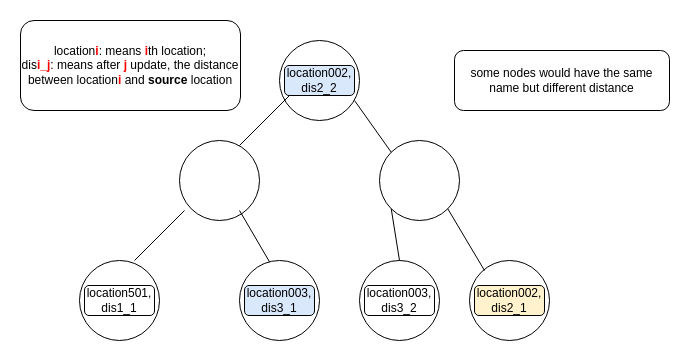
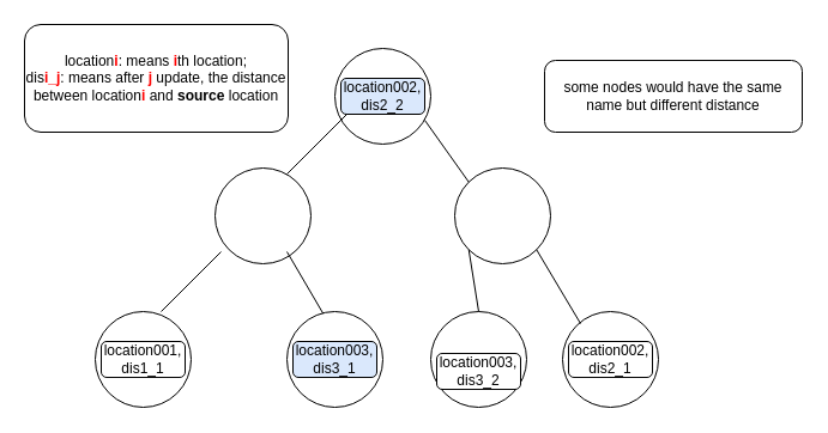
  <mxCell id="0" />
  <mxCell id="1" parent="0" />
  <mxCell id="2" value="" style="ellipse;whiteSpace=wrap;html=1;aspect=fixed;" vertex="1" parent="1"><mxGeometry x="279" y="40" width="80" height="80" as="geometry" /></mxCell>
  <mxCell id="3" value="location002, dis2_2" style="rounded=1;whiteSpace=wrap;html=1;fillColor=#dae8fc;" vertex="1" parent="1"><mxGeometry x="284" y="65" width="70" height="30" as="geometry" /></mxCell>
  <mxCell id="4" value="" style="ellipse;whiteSpace=wrap;html=1;aspect=fixed;" vertex="1" parent="1"><mxGeometry x="179" y="140" width="80" height="80" as="geometry" /></mxCell>
  <mxCell id="5" value="" style="ellipse;whiteSpace=wrap;html=1;aspect=fixed;" vertex="1" parent="1"><mxGeometry x="379" y="140" width="80" height="80" as="geometry" /></mxCell>
  <mxCell id="6" value="" style="ellipse;whiteSpace=wrap;html=1;aspect=fixed;" vertex="1" parent="1"><mxGeometry x="79" y="260" width="80" height="80" as="geometry" /></mxCell>
- <mxCell id="7" value="location501, dis1_1" style="rounded=1;whiteSpace=wrap;html=1;" vertex="1" parent="1"><mxGeometry x="84" y="285" width="70" height="30" as="geometry" /></mxCell>
+ <mxCell id="7" value="location001, dis1_1" style="rounded=1;whiteSpace=wrap;html=1;" vertex="1" parent="1"><mxGeometry x="84" y="285" width="70" height="30" as="geometry" /></mxCell>
  <mxCell id="8" value="" style="ellipse;whiteSpace=wrap;html=1;aspect=fixed;" vertex="1" parent="1"><mxGeometry x="239" y="260" width="80" height="80" as="geometry" /></mxCell>
  <mxCell id="9" value="location003, dis3_1" style="rounded=1;whiteSpace=wrap;html=1;fillColor=#dae8fc;" vertex="1" parent="1"><mxGeometry x="244" y="285" width="70" height="30" as="geometry" /></mxCell>
  <mxCell id="10" value="" style="ellipse;whiteSpace=wrap;html=1;aspect=fixed;" vertex="1" parent="1"><mxGeometry x="359" y="260" width="80" height="80" as="geometry" /></mxCell>
- <mxCell id="11" value="location003, dis3_2" style="rounded=1;whiteSpace=wrap;html=1;" vertex="1" parent="1"><mxGeometry x="364" y="285" width="70" height="30" as="geometry" /></mxCell>
+ <mxCell id="11" value="location003, dis3_2" style="rounded=1;whiteSpace=wrap;html=1;" vertex="1" parent="1"><mxGeometry x="364" y="295" width="70" height="30" as="geometry" /></mxCell>
  <mxCell id="12" value="" style="ellipse;whiteSpace=wrap;html=1;aspect=fixed;" vertex="1" parent="1"><mxGeometry x="469" y="260" width="80" height="80" as="geometry" /></mxCell>
- <mxCell id="13" value="location002, dis2_1" style="rounded=1;whiteSpace=wrap;html=1;fillColor=#fff2cc;" vertex="1" parent="1"><mxGeometry x="474" y="285" width="70" height="30" as="geometry" /></mxCell>
+ <mxCell id="13" value="location002, dis2_1" style="rounded=1;whiteSpace=wrap;html=1;" vertex="1" parent="1"><mxGeometry x="474" y="285" width="70" height="30" as="geometry" /></mxCell>
  <mxCell id="14" value="" style="endArrow=none;html=1;rounded=0;" edge="1" parent="1"><mxGeometry width="50" height="50" relative="1" as="geometry"><mxPoint x="239" y="145" as="sourcePoint" /><mxPoint x="289" y="95" as="targetPoint" /></mxGeometry></mxCell>
  <mxCell id="15" value="" style="endArrow=none;html=1;rounded=0;" edge="1" parent="1"><mxGeometry width="50" height="50" relative="1" as="geometry"><mxPoint x="134" y="260" as="sourcePoint" /><mxPoint x="184" y="210" as="targetPoint" /></mxGeometry></mxCell>
  <mxCell id="16" value="" style="endArrow=none;html=1;rounded=0;entryX=0;entryY=1;entryDx=0;entryDy=0;exitX=0.5;exitY=0;exitDx=0;exitDy=0;" edge="1" parent="1" source="10" target="5"><mxGeometry width="50" height="50" relative="1" as="geometry"><mxPoint x="374" y="270" as="sourcePoint" /><mxPoint x="424" y="220" as="targetPoint" /></mxGeometry></mxCell>
  <mxCell id="17" value="" style="endArrow=none;html=1;rounded=0;exitX=0.377;exitY=0.02;exitDx=0;exitDy=0;exitPerimeter=0;" edge="1" parent="1" source="8"><mxGeometry width="50" height="50" relative="1" as="geometry"><mxPoint x="329" y="290" as="sourcePoint" /><mxPoint x="239" y="210" as="targetPoint" /></mxGeometry></mxCell>
  <mxCell id="18" value="" style="endArrow=none;html=1;rounded=0;exitX=0;exitY=0;exitDx=0;exitDy=0;" edge="1" parent="1" source="5"><mxGeometry width="50" height="50" relative="1" as="geometry"><mxPoint x="304" y="150" as="sourcePoint" /><mxPoint x="354" y="100" as="targetPoint" /></mxGeometry></mxCell>
  <mxCell id="19" value="" style="endArrow=none;html=1;rounded=0;entryX=1;entryY=1;entryDx=0;entryDy=0;" edge="1" parent="1" target="5"><mxGeometry width="50" height="50" relative="1" as="geometry"><mxPoint x="484" y="270" as="sourcePoint" /><mxPoint x="534" y="220" as="targetPoint" /></mxGeometry></mxCell>
  <mxCell id="20" value="location&lt;font color=&quot;#ff0000&quot;&gt;&lt;b&gt;i&lt;/b&gt;&lt;/font&gt;: means &lt;font color=&quot;#ff0000&quot;&gt;&lt;b&gt;i&lt;/b&gt;&lt;/font&gt;th location;&lt;br&gt;dis&lt;font color=&quot;#ff0000&quot;&gt;&lt;b&gt;i_j&lt;/b&gt;&lt;/font&gt;: means after &lt;font color=&quot;#ff0000&quot;&gt;&lt;b&gt;j&lt;/b&gt;&lt;/font&gt; update, the distance between location&lt;font color=&quot;#ff0000&quot;&gt;&lt;b&gt;i&lt;/b&gt;&lt;/font&gt; and &lt;b&gt;source&lt;/b&gt; location" style="rounded=1;whiteSpace=wrap;html=1;" vertex="1" parent="1"><mxGeometry x="20" y="20" width="220" height="90" as="geometry" /></mxCell>
  <mxCell id="21" value="&lt;font color=&quot;#000000&quot;&gt;some nodes would have the same name but different distance&lt;/font&gt;" style="rounded=1;whiteSpace=wrap;html=1;fontColor=#FF0000;" vertex="1" parent="1"><mxGeometry x="454" y="50" width="215" height="60" as="geometry" /></mxCell>
